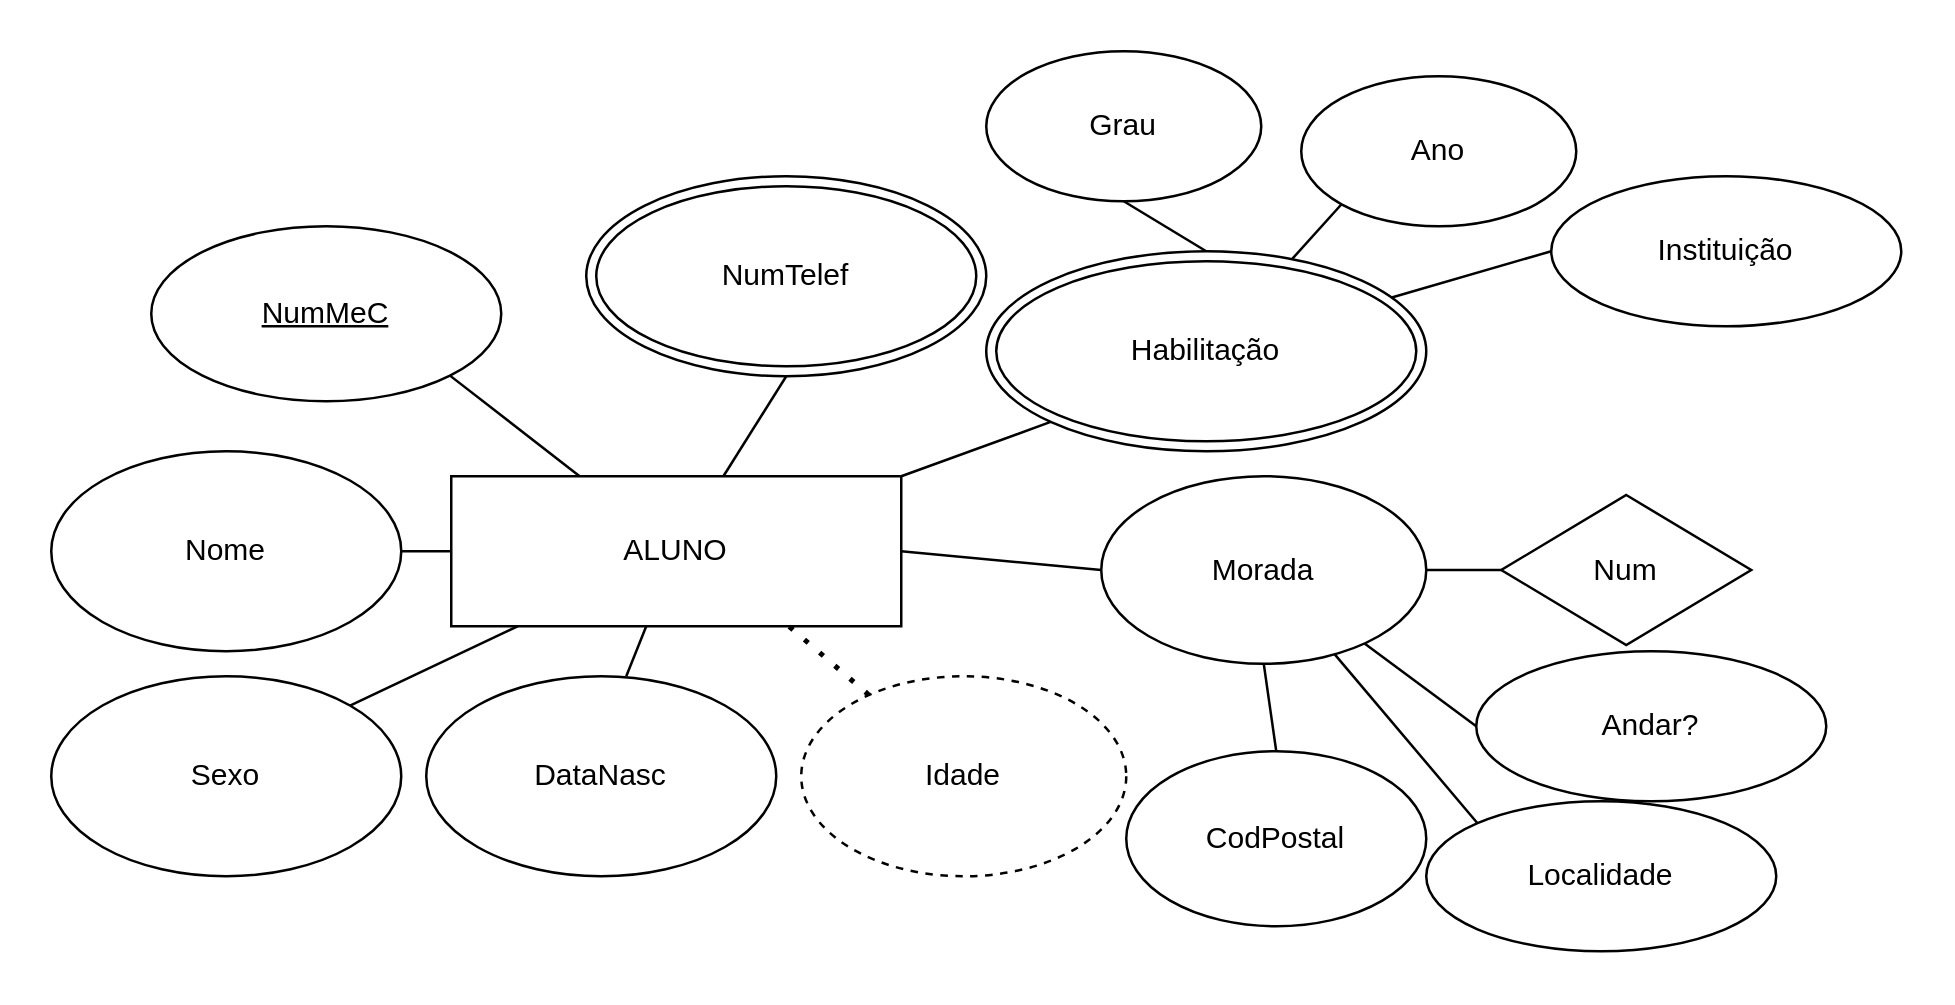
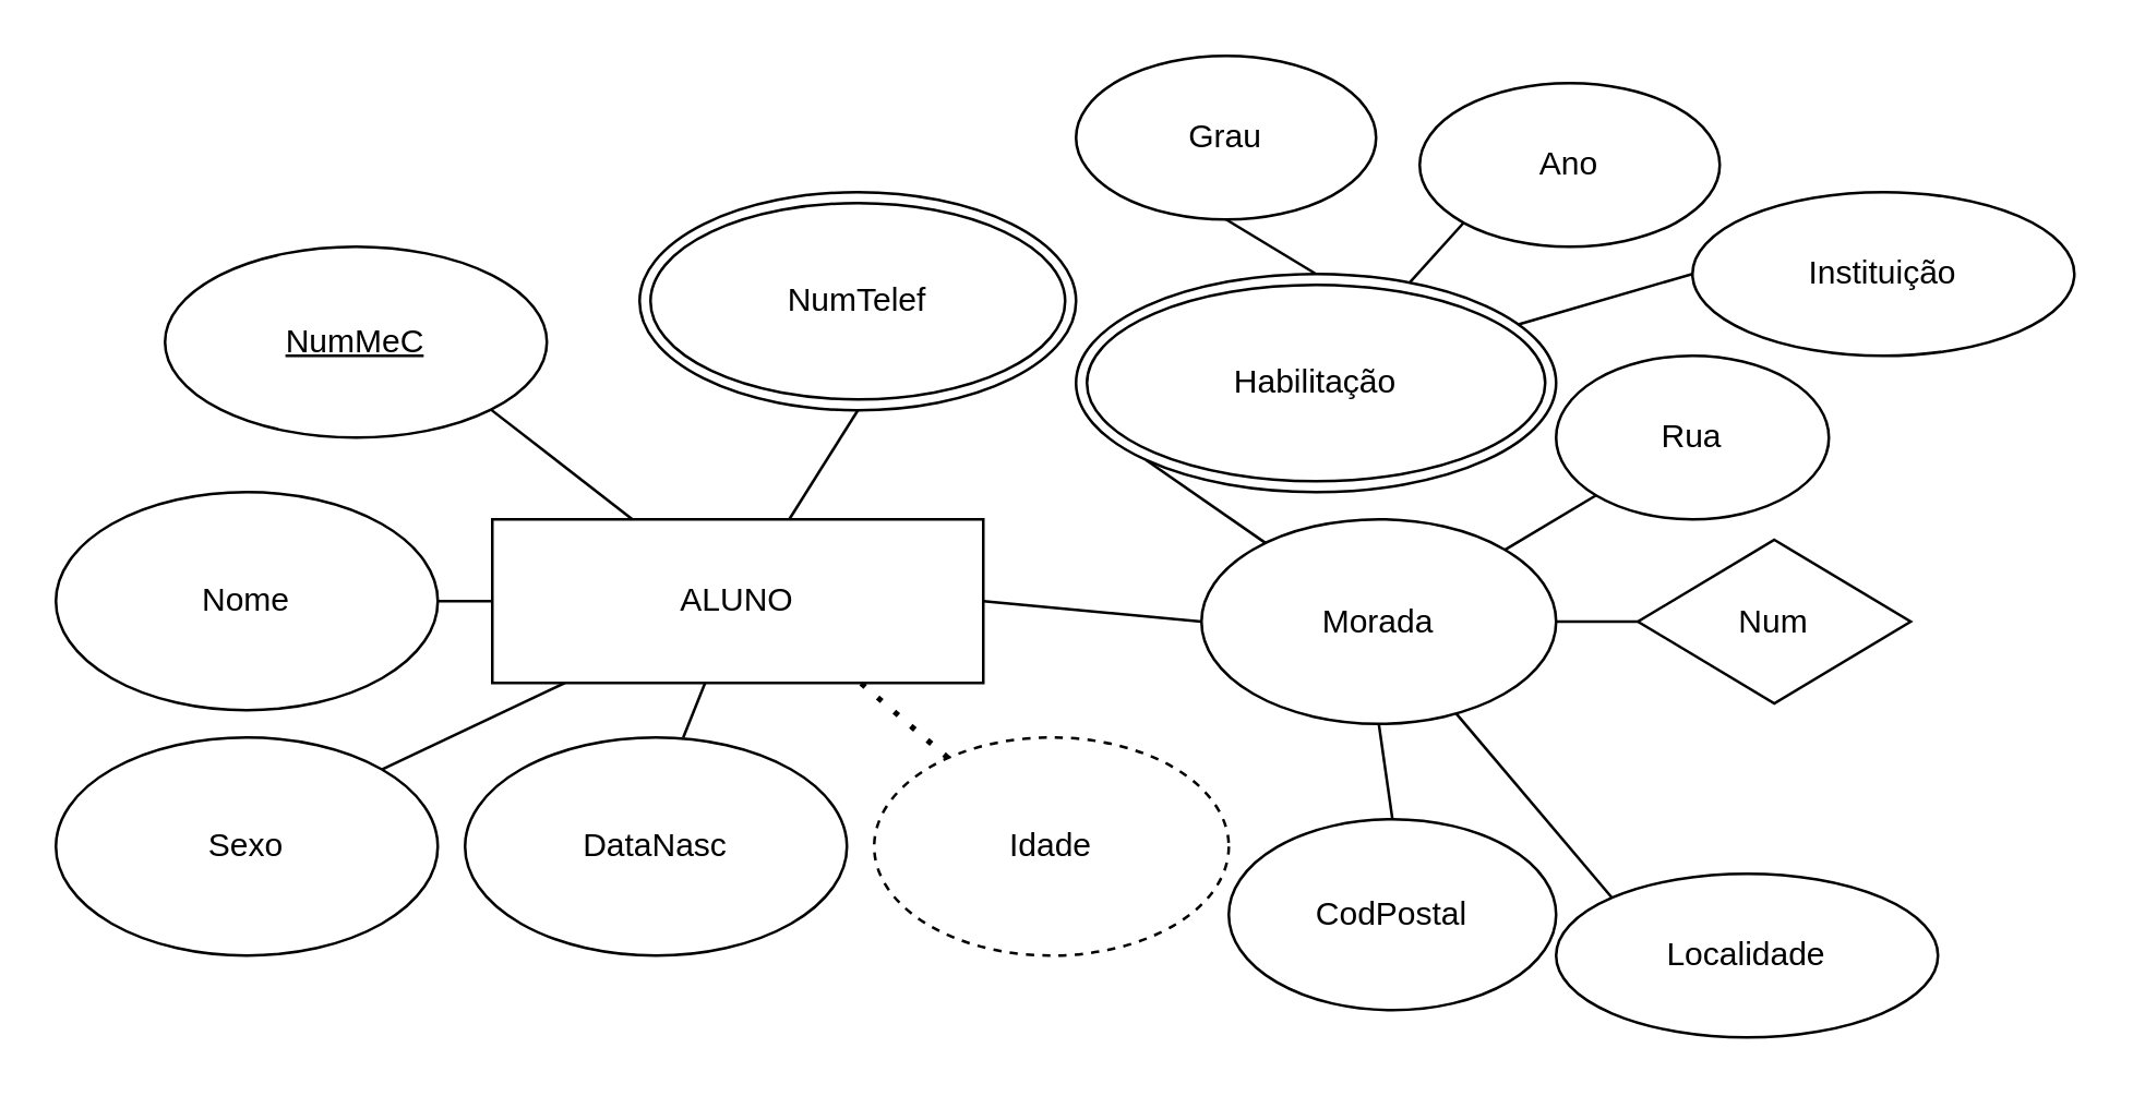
  <mxCell id="0" />
  <mxCell id="1" parent="0" />
  <mxCell id="2" value="Grau" style="ellipse;whiteSpace=wrap;html=1;" vertex="1" parent="1"><mxGeometry x="394" y="20" width="110" height="60" as="geometry" /></mxCell>
  <mxCell id="3" value="Ano" style="ellipse;whiteSpace=wrap;html=1;" vertex="1" parent="1"><mxGeometry x="520" y="30" width="110" height="60" as="geometry" /></mxCell>
  <mxCell id="4" value="Instituição" style="ellipse;whiteSpace=wrap;html=1;" vertex="1" parent="1"><mxGeometry x="620" y="70" width="140" height="60" as="geometry" /></mxCell>
- <mxCell id="5" value="Andar?" style="ellipse;whiteSpace=wrap;html=1;" vertex="1" parent="1"><mxGeometry x="590" y="260" width="140" height="60" as="geometry" /></mxCell>
  <mxCell id="6" value="Localidade" style="ellipse;whiteSpace=wrap;html=1;" vertex="1" parent="1"><mxGeometry x="570" y="320" width="140" height="60" as="geometry" /></mxCell>
  <mxCell id="7" value="Num" style="rhombus;whiteSpace=wrap;html=1;" vertex="1" parent="1"><mxGeometry x="600" y="197.5" width="100" height="60" as="geometry" /></mxCell>
+ <mxCell id="8" value="Rua" style="ellipse;whiteSpace=wrap;html=1;" vertex="1" parent="1"><mxGeometry x="570" y="130" width="100" height="60" as="geometry" /></mxCell>
  <mxCell id="9" value="NumMeC" style="ellipse;whiteSpace=wrap;html=1;fontStyle=4" vertex="1" parent="1"><mxGeometry x="60" y="90" width="140" height="70" as="geometry" /></mxCell>
  <mxCell id="10" value="Nome" style="ellipse;whiteSpace=wrap;html=1;" vertex="1" parent="1"><mxGeometry x="20" y="180" width="140" height="80" as="geometry" /></mxCell>
  <mxCell id="11" value="Sexo" style="ellipse;whiteSpace=wrap;html=1;" vertex="1" parent="1"><mxGeometry x="20" y="270" width="140" height="80" as="geometry" /></mxCell>
  <mxCell id="12" value="DataNasc" style="ellipse;whiteSpace=wrap;html=1;" vertex="1" parent="1"><mxGeometry x="170" y="270" width="140" height="80" as="geometry" /></mxCell>
  <mxCell id="13" value="CodPostal" style="ellipse;whiteSpace=wrap;html=1;" vertex="1" parent="1"><mxGeometry x="450" y="300" width="120" height="70" as="geometry" /></mxCell>
  <mxCell id="14" value="Morada" style="ellipse;whiteSpace=wrap;html=1;" vertex="1" parent="1"><mxGeometry x="440" y="190" width="130" height="75" as="geometry" /></mxCell>
  <mxCell id="15" value="NumTelef" style="ellipse;shape=doubleEllipse;whiteSpace=wrap;html=1;" vertex="1" parent="1"><mxGeometry x="234" y="70" width="160" height="80" as="geometry" /></mxCell>
  <mxCell id="16" value="Habilitação" style="ellipse;shape=doubleEllipse;whiteSpace=wrap;html=1;" vertex="1" parent="1"><mxGeometry x="394" y="100" width="176" height="80" as="geometry" /></mxCell>
  <mxCell id="17" value="ALUNO" style="rounded=0;whiteSpace=wrap;html=1;" vertex="1" parent="1"><mxGeometry x="180" y="190" width="180" height="60" as="geometry" /></mxCell>
  <mxCell id="18" value="Idade" style="ellipse;whiteSpace=wrap;html=1;dashed=1;" vertex="1" parent="1"><mxGeometry x="320" y="270" width="130" height="80" as="geometry" /></mxCell>
  <mxCell id="19" value="" style="endArrow=none;dashed=1;html=1;dashPattern=1 3;strokeWidth=2;rounded=0;entryX=0.75;entryY=1;entryDx=0;entryDy=0;" edge="1" parent="1" source="18" target="17"><mxGeometry width="50" height="50" relative="1" as="geometry"><mxPoint x="290" y="420" as="sourcePoint" /><mxPoint x="340" y="370" as="targetPoint" /></mxGeometry></mxCell>
  <mxCell id="20" value="" style="endArrow=none;html=1;rounded=0;" edge="1" parent="1" target="17"><mxGeometry width="50" height="50" relative="1" as="geometry"><mxPoint x="250" y="270" as="sourcePoint" /><mxPoint x="260" y="280" as="targetPoint" /></mxGeometry></mxCell>
  <mxCell id="21" value="" style="endArrow=none;html=1;rounded=0;exitX=1;exitY=0;exitDx=0;exitDy=0;" edge="1" parent="1" source="11" target="17"><mxGeometry width="50" height="50" relative="1" as="geometry"><mxPoint x="152" y="300" as="sourcePoint" /><mxPoint x="160" y="280" as="targetPoint" /></mxGeometry></mxCell>
  <mxCell id="22" value="" style="endArrow=none;html=1;rounded=0;" edge="1" parent="1" source="10" target="17"><mxGeometry width="50" height="50" relative="1" as="geometry"><mxPoint x="149" y="292" as="sourcePoint" /><mxPoint x="217" y="260" as="targetPoint" /></mxGeometry></mxCell>
  <mxCell id="23" value="" style="endArrow=none;html=1;rounded=0;exitX=1;exitY=1;exitDx=0;exitDy=0;" edge="1" parent="1" source="9" target="17"><mxGeometry width="50" height="50" relative="1" as="geometry"><mxPoint x="170" y="160" as="sourcePoint" /><mxPoint x="190" y="230" as="targetPoint" /></mxGeometry></mxCell>
  <mxCell id="24" value="" style="endArrow=none;html=1;rounded=0;exitX=0.5;exitY=1;exitDx=0;exitDy=0;" edge="1" parent="1" source="15" target="17"><mxGeometry width="50" height="50" relative="1" as="geometry"><mxPoint x="189" y="160" as="sourcePoint" /><mxPoint x="241" y="200" as="targetPoint" /></mxGeometry></mxCell>
- <mxCell id="25" value="" style="endArrow=none;html=1;rounded=0;exitX=0;exitY=1;exitDx=0;exitDy=0;entryX=1;entryY=0;entryDx=0;entryDy=0;" edge="1" parent="1" source="16" target="17"><mxGeometry width="50" height="50" relative="1" as="geometry"><mxPoint x="189" y="160" as="sourcePoint" /><mxPoint x="241" y="200" as="targetPoint" /></mxGeometry></mxCell>
+ <mxCell id="25" value="" style="endArrow=none;html=1;rounded=0;exitX=0;exitY=1;exitDx=0;exitDy=0;" edge="1" parent="1" source="16" target="14"><mxGeometry width="50" height="50" relative="1" as="geometry"><mxPoint x="189" y="160" as="sourcePoint" /><mxPoint x="241" y="200" as="targetPoint" /></mxGeometry></mxCell>
  <mxCell id="26" value="" style="endArrow=none;html=1;rounded=0;exitX=0;exitY=0.5;exitDx=0;exitDy=0;entryX=1;entryY=0.5;entryDx=0;entryDy=0;" edge="1" parent="1" source="14" target="17"><mxGeometry width="50" height="50" relative="1" as="geometry"><mxPoint x="430" y="178" as="sourcePoint" /><mxPoint x="370" y="200" as="targetPoint" /></mxGeometry></mxCell>
  <mxCell id="27" value="" style="endArrow=none;html=1;rounded=0;exitX=0.5;exitY=1;exitDx=0;exitDy=0;entryX=0.5;entryY=0;entryDx=0;entryDy=0;" edge="1" parent="1" source="14" target="13"><mxGeometry width="50" height="50" relative="1" as="geometry"><mxPoint x="450" y="238" as="sourcePoint" /><mxPoint x="370" y="230" as="targetPoint" /></mxGeometry></mxCell>
  <mxCell id="28" value="" style="endArrow=none;html=1;rounded=0;entryX=0;entryY=0;entryDx=0;entryDy=0;" edge="1" parent="1" source="14" target="6"><mxGeometry width="50" height="50" relative="1" as="geometry"><mxPoint x="515" y="275" as="sourcePoint" /><mxPoint x="520" y="300" as="targetPoint" /></mxGeometry></mxCell>
- <mxCell id="29" value="" style="endArrow=none;html=1;rounded=0;entryX=0;entryY=0.5;entryDx=0;entryDy=0;" edge="1" parent="1" source="14" target="5"><mxGeometry width="50" height="50" relative="1" as="geometry"><mxPoint x="550" y="240" as="sourcePoint" /><mxPoint x="591" y="339" as="targetPoint" /></mxGeometry></mxCell>
  <mxCell id="30" value="" style="endArrow=none;html=1;rounded=0;entryX=0;entryY=0.5;entryDx=0;entryDy=0;exitX=1;exitY=0.5;exitDx=0;exitDy=0;" edge="1" parent="1" source="14" target="7"><mxGeometry width="50" height="50" relative="1" as="geometry"><mxPoint x="555" y="267" as="sourcePoint" /><mxPoint x="600" y="300" as="targetPoint" /></mxGeometry></mxCell>
+ <mxCell id="31" value="" style="endArrow=none;html=1;rounded=0;entryX=0;entryY=1;entryDx=0;entryDy=0;exitX=1;exitY=0;exitDx=0;exitDy=0;" edge="1" parent="1" source="14" target="8"><mxGeometry width="50" height="50" relative="1" as="geometry"><mxPoint x="580" y="238" as="sourcePoint" /><mxPoint x="610" y="238" as="targetPoint" /></mxGeometry></mxCell>
  <mxCell id="32" value="" style="endArrow=none;html=1;rounded=0;entryX=0;entryY=0.5;entryDx=0;entryDy=0;" edge="1" parent="1" source="16" target="4"><mxGeometry width="50" height="50" relative="1" as="geometry"><mxPoint x="561" y="211" as="sourcePoint" /><mxPoint x="595" y="191" as="targetPoint" /></mxGeometry></mxCell>
  <mxCell id="33" value="" style="endArrow=none;html=1;rounded=0;entryX=0;entryY=1;entryDx=0;entryDy=0;" edge="1" parent="1" source="16" target="3"><mxGeometry width="50" height="50" relative="1" as="geometry"><mxPoint x="566" y="128" as="sourcePoint" /><mxPoint x="630" y="110" as="targetPoint" /></mxGeometry></mxCell>
  <mxCell id="34" value="" style="endArrow=none;html=1;rounded=0;entryX=0.5;entryY=1;entryDx=0;entryDy=0;exitX=0.5;exitY=0;exitDx=0;exitDy=0;" edge="1" parent="1" source="16" target="2"><mxGeometry width="50" height="50" relative="1" as="geometry"><mxPoint x="526" y="113" as="sourcePoint" /><mxPoint x="546" y="91" as="targetPoint" /></mxGeometry></mxCell>
